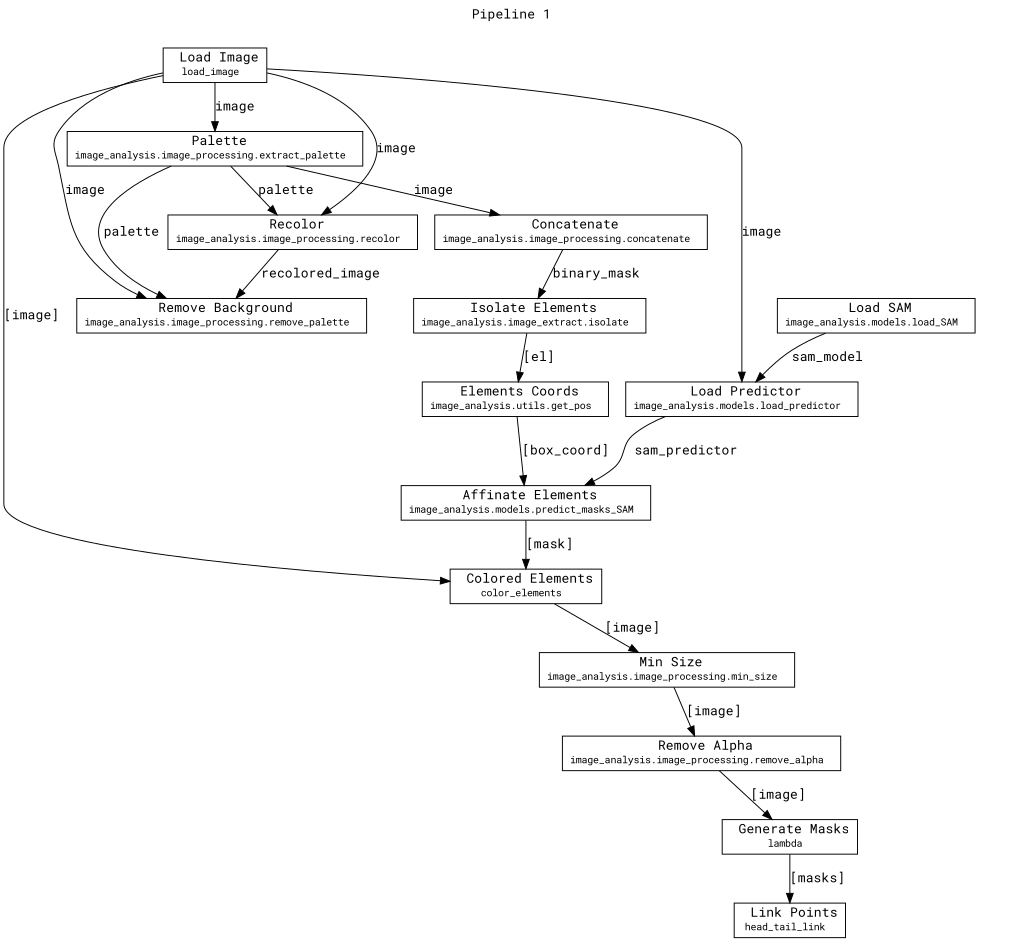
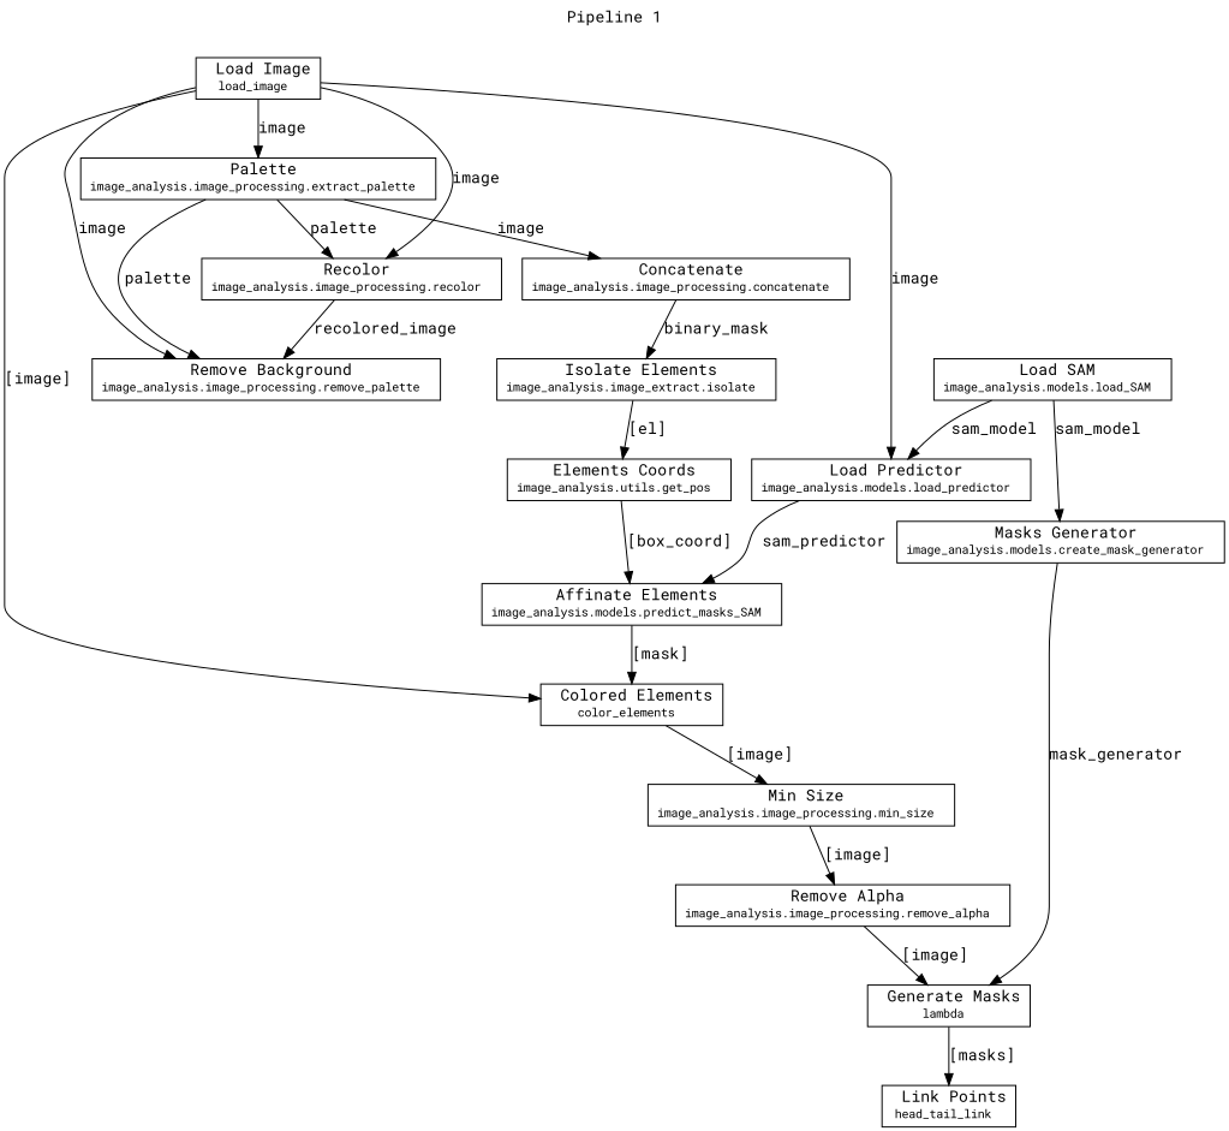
  digraph {
    fontname="Roboto Mono"
    label="Pipeline 1\n"
    labelloc=t
    node [fontname="Roboto Mono" shape=box]
    edge [fontname="Roboto Mono"]
    n1 [label=< <FONT POINT-SIZE="14">Load Image</FONT><BR/><FONT POINT-SIZE="10">load_image</FONT> >]
    n2 [label=< <FONT POINT-SIZE="14">Palette</FONT><BR/><FONT POINT-SIZE="10">image_analysis.image_processing.extract_palette</FONT> >]
    n3 [label=< <FONT POINT-SIZE="14">Recolor</FONT><BR/><FONT POINT-SIZE="10">image_analysis.image_processing.recolor</FONT> >]
    n4 [label=< <FONT POINT-SIZE="14">Remove Background</FONT><BR/><FONT POINT-SIZE="10">image_analysis.image_processing.remove_palette</FONT> >]
    n5 [label=< <FONT POINT-SIZE="14">Load Predictor</FONT><BR/><FONT POINT-SIZE="10">image_analysis.models.load_predictor</FONT> >]
    n6 [label=< <FONT POINT-SIZE="14">Colored Elements</FONT><BR/><FONT POINT-SIZE="10">color_elements</FONT> >]
    n7 [label=< <FONT POINT-SIZE="14">Concatenate</FONT><BR/><FONT POINT-SIZE="10">image_analysis.image_processing.concatenate</FONT> >]
    n8 [label=< <FONT POINT-SIZE="14">Affinate Elements</FONT><BR/><FONT POINT-SIZE="10">image_analysis.models.predict_masks_SAM</FONT> >]
    n9 [label=< <FONT POINT-SIZE="14">Min Size</FONT><BR/><FONT POINT-SIZE="10">image_analysis.image_processing.min_size</FONT> >]
    n10 [label=< <FONT POINT-SIZE="14">Isolate Elements</FONT><BR/><FONT POINT-SIZE="10">image_analysis.image_extract.isolate</FONT> >]
    n11 [label=< <FONT POINT-SIZE="14">Elements Coords</FONT><BR/><FONT POINT-SIZE="10">image_analysis.utils.get_pos</FONT> >]
    n12 [label=< <FONT POINT-SIZE="14">Load SAM</FONT><BR/><FONT POINT-SIZE="10">image_analysis.models.load_SAM</FONT> >]
+   n13 [label=< <FONT POINT-SIZE="14">Masks Generator</FONT><BR/><FONT POINT-SIZE="10">image_analysis.models.create_mask_generator</FONT> >]
    n14 [label=< <FONT POINT-SIZE="14">Generate Masks</FONT><BR/><FONT POINT-SIZE="10">lambda</FONT> >]
    n15 [label=< <FONT POINT-SIZE="14">Remove Alpha</FONT><BR/><FONT POINT-SIZE="10">image_analysis.image_processing.remove_alpha</FONT> >]
    n16 [label=< <FONT POINT-SIZE="14">Link Points</FONT><BR/><FONT POINT-SIZE="10">head_tail_link</FONT> >]
    n1 -> n2 [label=image]
    n1 -> n3 [label=image]
    n1 -> n4 [label=image]
    n1 -> n5 [label=image]
    n1 -> n6 [label="[image]"]
    n2 -> n3 [label=palette]
    n2 -> n4 [label=palette]
    n2 -> n7 [label=image]
    n3 -> n4 [label=recolored_image]
    n5 -> n8 [label=sam_predictor]
    n6 -> n9 [label="[image]"]
    n7 -> n10 [label=binary_mask]
    n8 -> n6 [label="[mask]"]
    n9 -> n15 [label="[image]"]
    n10 -> n11 [label="[el]"]
    n11 -> n8 [label="[box_coord]"]
    n12 -> n5 [label=sam_model]
+   n12 -> n13 [label=sam_model]
+   n13 -> n14 [label=mask_generator]
    n14 -> n16 [label="[masks]"]
    n15 -> n14 [label="[image]"]
  }
